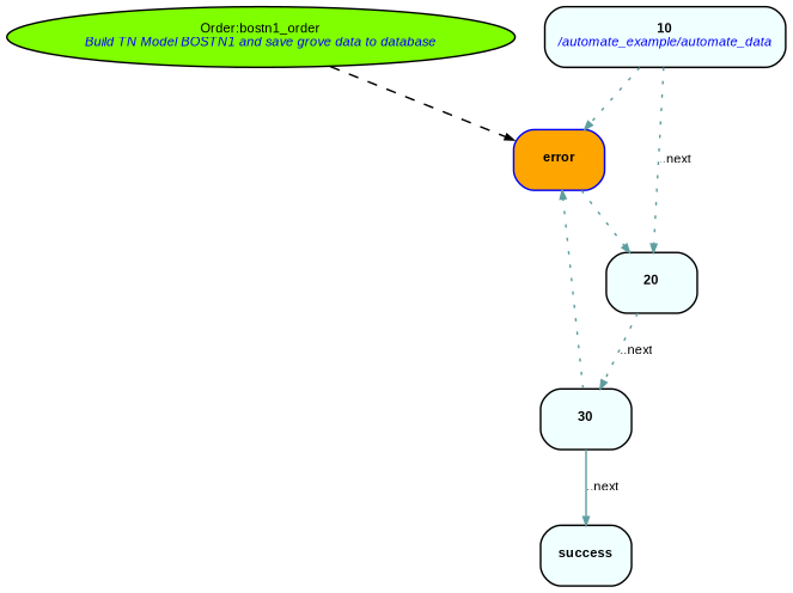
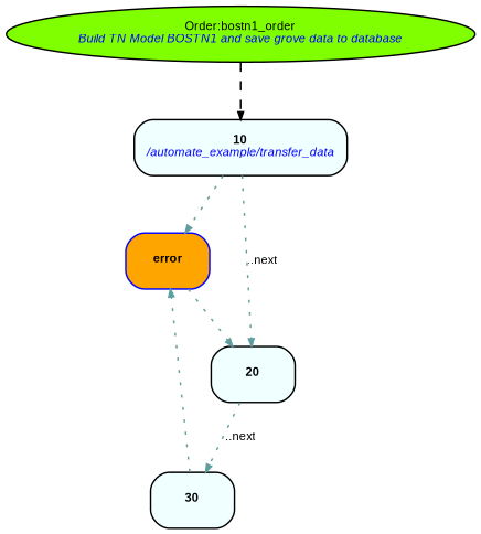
  digraph {
    fontsize=8
    rankdir=TB
    node [fillcolor=azure fontname=Arial fontsize=8 shape=box style="rounded,filled"]
    edge [arrowsize=0.5 color=cadetblue constraint=true fontname=Arial fontsize=8.0 style=dotted]
    n1 [fillcolor=chartreuse label=<Order:bostn1_order<br/><i><font point-size="8" color="blue" >Build&nbsp;TN&nbsp;Model&nbsp;BOSTN1&nbsp;and&nbsp;save&nbsp;grove&nbsp;data&nbsp;to&nbsp;database</font></i><br/>> shape=ellipse]
-   n2 [label=<<b>10</b><br/><i><font point-size="8" color="blue" >/automate_example/automate_data</font></i><br/>>]
+   n2 [label=<<b>10</b><br/><i><font point-size="8" color="blue" >/automate_example/transfer_data</font></i><br/>>]
    n3 [color=blue fillcolor=orange label=<<b>error</b>>]
    n4 [label=<<b>20</b><br/>>]
    n5 [label=<<b>30</b><br/>>]
-   n6 [label=<<b>success</b><br/>>]
-   n1 -> n3 [color=black style=dashed]
+   n1 -> n2 [color=black style=dashed]
    n2 -> n3
    n2 -> n4 [label="..next" constraint=""]
    n3 -> n4
    n4 -> n5 [label="..next" constraint=""]
    n5 -> n3
-   n5 -> n6 [label="..next" constraint="" style=""]
  }
